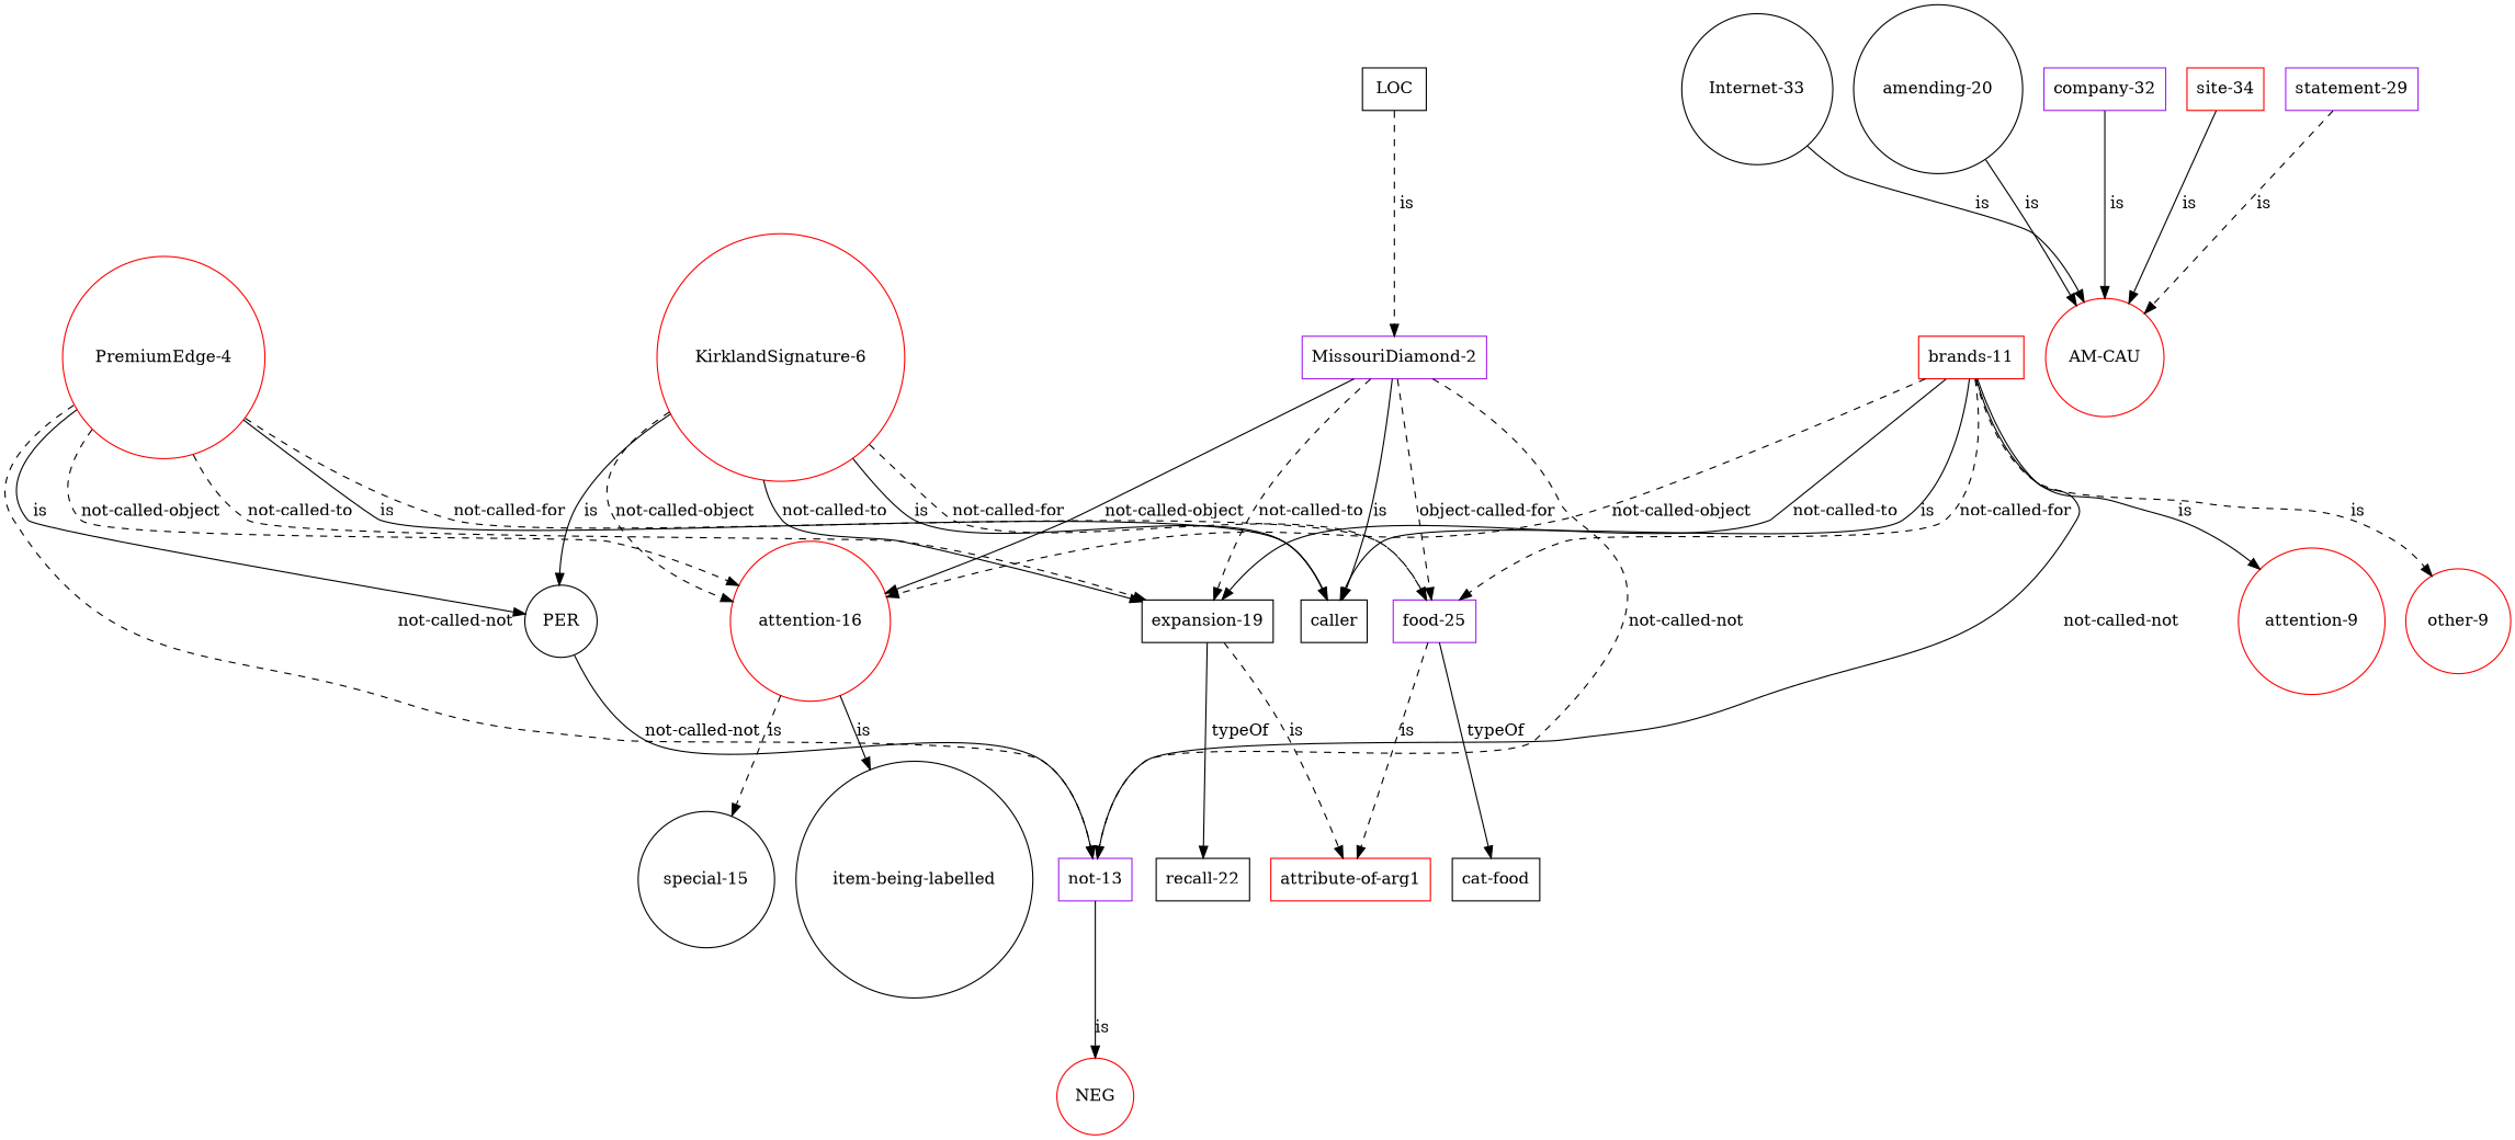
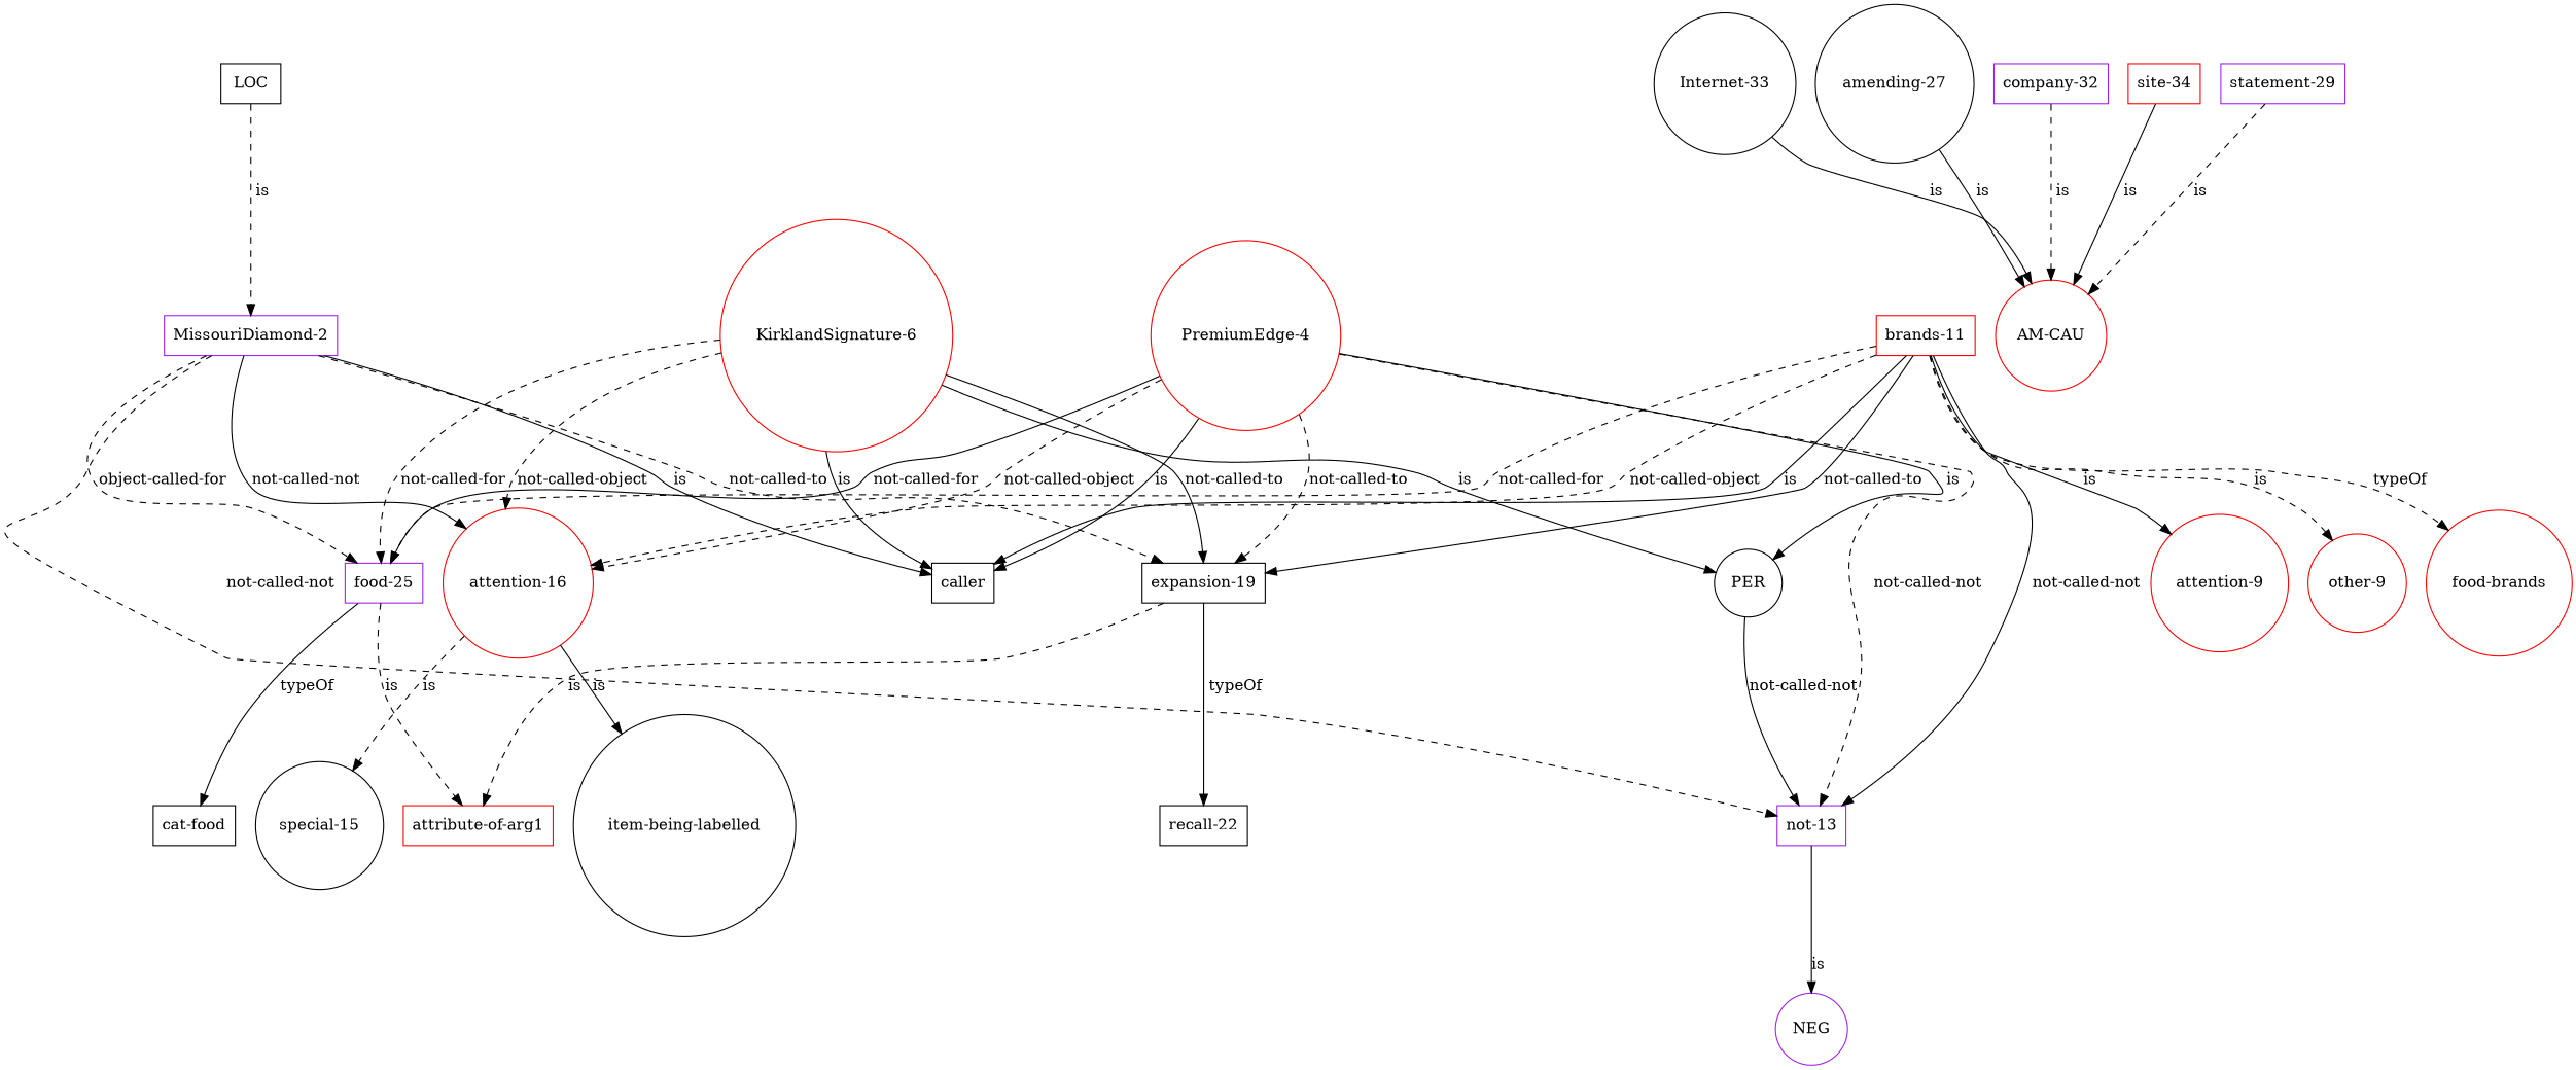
  digraph {
    node [color=black shape=box]
    edge [style=solid]
    "MissouriDiamond-2" [color=purple]
    "expansion-19"
    "food-25" [color=purple]
    caller
    "attention-16" [color=red shape=circle]
    "not-13" [color=purple]
    "recall-22"
    "attribute-of-arg1" [color=red]
    "cat-food"
    "special-15" [shape=circle]
    "item-being-labelled" [shape=circle]
-   NEG [color=red shape=circle]
+   NEG [color=purple shape=circle]
    LOC
    "brands-11" [color=red]
    n15 [color=red label="attention-9" shape=circle]
    n16 [color=red label="other-9" shape=circle]
+   "food-brands" [color=red shape=circle]
    "KirklandSignature-6" [color=red shape=circle]
    PER [shape=circle]
    "PremiumEdge-4" [color=red shape=circle]
    "Internet-33" [shape=circle]
    "AM-CAU" [color=red shape=circle]
-   "amending-27" [shape=circle label="amending-20"]
+   "amending-27" [shape=circle]
    "company-32" [color=purple]
    "site-34" [color=red]
    "statement-29" [color=purple]
    "MissouriDiamond-2" -> "expansion-19" [label="not-called-to" style=dashed]
    "MissouriDiamond-2" -> "food-25" [label="object-called-for" style=dashed]
    "MissouriDiamond-2" -> caller [label=is]
-   "MissouriDiamond-2" -> "attention-16" [label="not-called-object"]
+   "MissouriDiamond-2" -> "attention-16" [label="not-called-not"]
    "MissouriDiamond-2" -> "not-13" [label="not-called-not" style=dashed]
    "expansion-19" -> "recall-22" [label=" typeOf "]
    "expansion-19" -> "attribute-of-arg1" [label=is style=dashed]
    "food-25" -> "attribute-of-arg1" [label=is style=dashed]
    "food-25" -> "cat-food" [label=" typeOf "]
    "attention-16" -> "special-15" [label=is style=dashed]
    "attention-16" -> "item-being-labelled" [label=is]
    "not-13" -> NEG [label=is]
    LOC -> "MissouriDiamond-2" [label=" is " style=dashed]
    "brands-11" -> "expansion-19" [label="not-called-to"]
    "brands-11" -> "food-25" [label="not-called-for" style=dashed]
    "brands-11" -> caller [label=is]
    "brands-11" -> "attention-16" [label="not-called-object" style=dashed]
    "brands-11" -> "not-13" [label="not-called-not"]
    "brands-11" -> n15 [label=is]
    "brands-11" -> n16 [label=is style=dashed]
+   "brands-11" -> "food-brands" [label=" typeOf " style=dashed]
    "KirklandSignature-6" -> "expansion-19" [label="not-called-to"]
    "KirklandSignature-6" -> "food-25" [label="not-called-for" style=dashed]
    "KirklandSignature-6" -> caller [label=is]
    "KirklandSignature-6" -> "attention-16" [label="not-called-object" style=dashed]
    "KirklandSignature-6" -> PER [label=" is "]
    PER -> "not-13" [label="not-called-not"]
    "PremiumEdge-4" -> "expansion-19" [label="not-called-to" style=dashed]
-   "PremiumEdge-4" -> "food-25" [label="not-called-for" style=dashed]
+   "PremiumEdge-4" -> "food-25" [label="not-called-for"]
    "PremiumEdge-4" -> caller [label=is]
    "PremiumEdge-4" -> "attention-16" [label="not-called-object" style=dashed]
    "PremiumEdge-4" -> "not-13" [label="not-called-not" style=dashed]
    "PremiumEdge-4" -> PER [label=" is "]
    "Internet-33" -> "AM-CAU" [label=" is "]
    "amending-27" -> "AM-CAU" [label=" is "]
-   "company-32" -> "AM-CAU" [label=" is "]
+   "company-32" -> "AM-CAU" [label=" is " style=dashed]
    "site-34" -> "AM-CAU" [label=" is "]
    "statement-29" -> "AM-CAU" [label=" is " style=dashed]
  }
